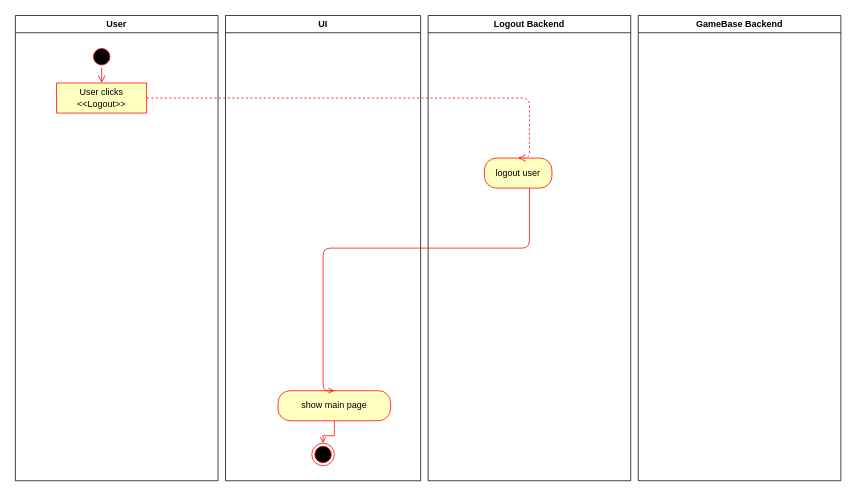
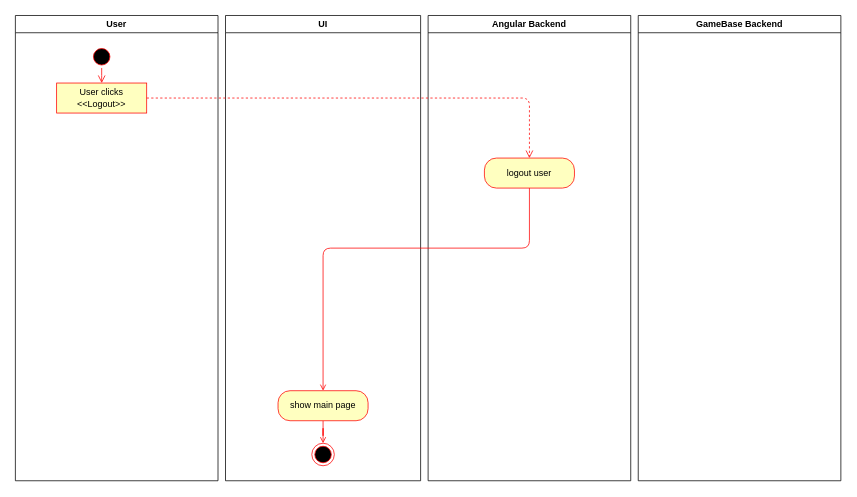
  <mxCell id="0" />
  <mxCell id="1" parent="0" />
  <mxCell id="2" value="User" style="swimlane;whiteSpace=wrap" parent="1" vertex="1"><mxGeometry x="20" y="20" width="270" height="620" as="geometry" /></mxCell>
  <mxCell id="3" value="" style="ellipse;shape=startState;fillColor=#000000;strokeColor=#ff0000;" parent="2" vertex="1"><mxGeometry x="100" y="40" width="30" height="30" as="geometry" /></mxCell>
  <mxCell id="4" value="" style="edgeStyle=elbowEdgeStyle;elbow=horizontal;verticalAlign=bottom;endArrow=open;endSize=8;strokeColor=#FF0000;endFill=1;rounded=0;entryX=0.5;entryY=0;" parent="2" source="3" target="5" edge="1"><mxGeometry x="100" y="40" as="geometry"><mxPoint x="115" y="110" as="targetPoint" /></mxGeometry></mxCell>
  <mxCell id="5" value="User clicks &amp;lt;&amp;lt;Logout&amp;gt;&amp;gt;" style="whiteSpace=wrap;html=1;arcSize=40;fillColor=#ffffc0;strokeColor=#ff0000;rounded=0;" parent="2" vertex="1"><mxGeometry x="55" y="90" width="120" height="40" as="geometry" /></mxCell>
  <mxCell id="6" value="UI" style="swimlane;whiteSpace=wrap" parent="1" vertex="1"><mxGeometry x="300" y="20" width="260" height="620" as="geometry" /></mxCell>
  <mxCell id="7" style="edgeStyle=orthogonalEdgeStyle;rounded=0;orthogonalLoop=1;jettySize=auto;html=1;entryX=0.5;entryY=0;entryDx=0;entryDy=0;endArrow=open;endFill=0;strokeColor=#FF0000;align=left;" parent="6" source="8" target="9" edge="1"><mxGeometry relative="1" as="geometry" /></mxCell>
- <mxCell id="8" value="show main page" style="rounded=1;whiteSpace=wrap;html=1;arcSize=40;fillColor=#ffffc0;strokeColor=#ff0000;" parent="6" vertex="1"><mxGeometry x="70" y="500" width="150" height="40" as="geometry" /></mxCell>
+ <mxCell id="8" value="show main page" style="rounded=1;whiteSpace=wrap;html=1;arcSize=40;fillColor=#ffffc0;strokeColor=#ff0000;" parent="6" vertex="1"><mxGeometry x="70" y="500" width="120" height="40" as="geometry" /></mxCell>
  <mxCell id="9" value="" style="ellipse;html=1;shape=endState;fillColor=#000000;strokeColor=#ff0000;" parent="6" vertex="1"><mxGeometry x="115" y="570" width="30" height="30" as="geometry" /></mxCell>
- <mxCell id="10" value="Logout Backend" style="swimlane;whiteSpace=wrap" parent="1" vertex="1"><mxGeometry x="570" y="20" width="270" height="620" as="geometry" /></mxCell>
- <mxCell id="11" value="logout user" style="rounded=1;whiteSpace=wrap;html=1;arcSize=40;fillColor=#ffffc0;strokeColor=#ff0000;" parent="10" vertex="1"><mxGeometry x="75" y="190" width="90" height="40" as="geometry" /></mxCell>
+ <mxCell id="10" value="Angular Backend" style="swimlane;whiteSpace=wrap" parent="1" vertex="1"><mxGeometry x="570" y="20" width="270" height="620" as="geometry" /></mxCell>
+ <mxCell id="11" value="logout user" style="rounded=1;whiteSpace=wrap;html=1;arcSize=40;fillColor=#ffffc0;strokeColor=#ff0000;" parent="10" vertex="1"><mxGeometry x="75" y="190" width="120" height="40" as="geometry" /></mxCell>
  <mxCell id="12" value="" style="edgeStyle=orthogonalEdgeStyle;html=1;verticalAlign=bottom;endArrow=open;endSize=8;strokeColor=#ff0000;entryX=0.5;entryY=0;entryDx=0;entryDy=0;dashed=1;" parent="1" source="5" target="11" edge="1"><mxGeometry relative="1" as="geometry"><mxPoint x="570" y="130" as="targetPoint" /><Array as="points"><mxPoint x="705" y="130" /></Array></mxGeometry></mxCell>
  <mxCell id="13" value="GameBase Backend" style="swimlane;whiteSpace=wrap" parent="1" vertex="1"><mxGeometry x="850" y="20" width="270" height="620" as="geometry" /></mxCell>
  <mxCell id="14" style="edgeStyle=orthogonalEdgeStyle;rounded=1;orthogonalLoop=1;jettySize=auto;html=1;endArrow=open;endFill=0;strokeColor=#FF0000;align=left;entryX=0.5;entryY=0;entryDx=0;entryDy=0;" parent="1" source="11" target="8" edge="1"><mxGeometry relative="1" as="geometry"><mxPoint x="705" y="460" as="targetPoint" /><Array as="points"><mxPoint x="705" y="330" /><mxPoint x="430" y="330" /></Array></mxGeometry></mxCell>
